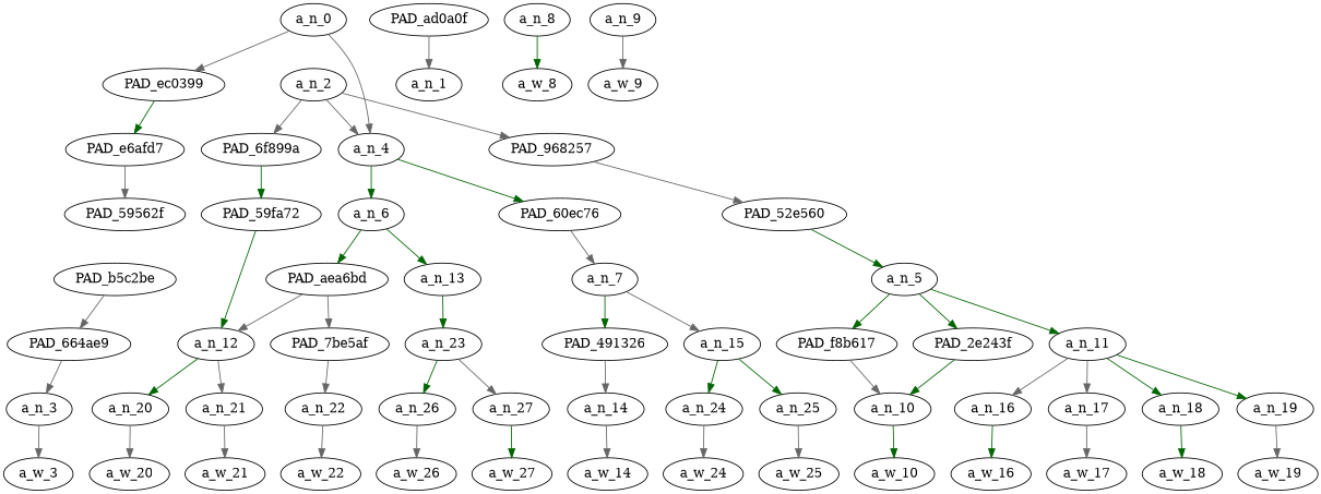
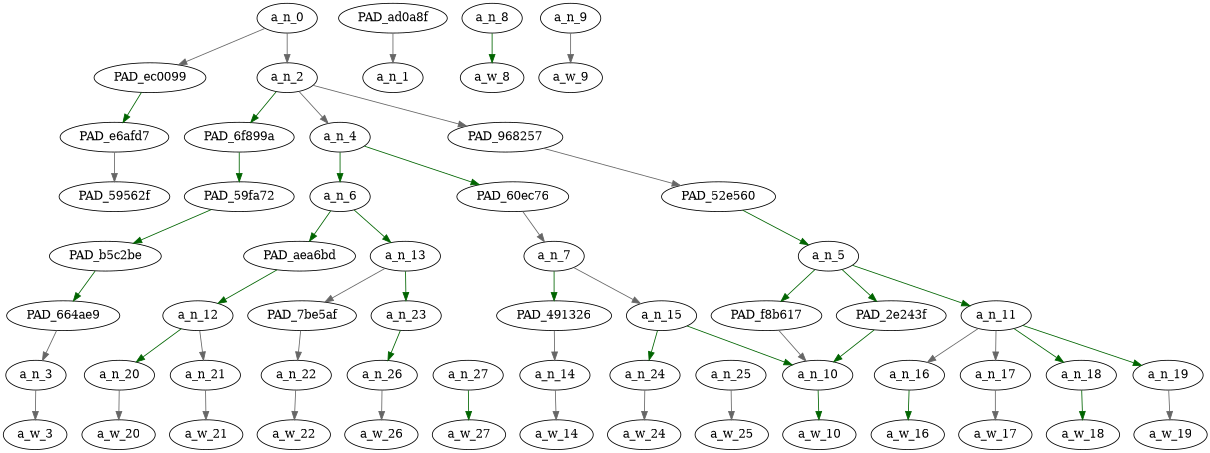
  strict digraph {
    node [div_dir=1 index=1 level=1 text_span="[1]" value=0.11688047]
    edge [color=gray40]
    a_n_0 [index=0 level=7 text_span="[0, 1, 2, 3, 4, 5, 6, 7, 8, 9, 10, 11, 12, 13, 14, 15, 16]" value=1.00000001]
-   PAD_ec0399 [index=0 level=6 text_span="[0]"]
+   PAD_ec0399 [index=0 level=6 text_span="[0]" label=PAD_ec0099]
    a_n_2 [level=6 text_span="[1, 2, 3, 4, 5, 6, 7, 8, 9, 10, 11, 12, 13, 14, 15, 16]" value=0.88190959]
    PAD_e6afd7 [index=0 level=5 text_span="[0]"]
    PAD_6f899a [level=5 value=0.03799146]
    a_n_4 [index=2 level=5 text_span="[2, 3, 4, 5, 6, 7, 8, 9]" value=0.56316848]
    PAD_968257 [div_dir=-1 index=3 level=5 text_span="[10, 11, 12, 13, 14, 15, 16]" value=0.27953525]
    PAD_59562f [index=0 level=4 text_span="[0]"]
    PAD_59fa72 [level=4 value=0.03799146]
    a_n_6 [index=2 level=4 text_span="[2, 3, 4, 5, 6]" value=0.36904474]
    PAD_60ec76 [index=3 level=4 text_span="[7, 8, 9]" value=0.19248368]
    PAD_52e560 [div_dir=-1 index=4 level=4 text_span="[10, 11, 12, 13, 14, 15, 16]" value=0.27953525]
-   PAD_ad0a8f [index=0 level=2 text_span="[0]" label=PAD_ad0a0f]
+   PAD_ad0a8f [index=0 level=2 text_span="[0]"]
    a_n_1 [index=0 text_span="[0]"]
    PAD_b5c2be [level=3 value=0.03799146]
    PAD_aea6bd [index=2 level=3 text_span="[2, 3]" value=0.06388148]
    a_n_13 [index=3 level=3 text_span="[4, 5, 6]" value=0.30357557]
    a_n_7 [index=4 level=3 text_span="[7, 8, 9]" value=0.19248368]
    a_n_5 [div_dir=-1 index=5 level=3 text_span="[10, 11, 12, 13, 14, 15, 16]" value=0.27953525]
    PAD_664ae9 [level=2 value=0.03799146]
    a_n_3 [value=0.03799146]
    a_w_3 [div_dir=0 level=0 value=terminated]
    a_n_12 [index=2 level=2 text_span="[2, 3]" value=0.06388148]
    PAD_7be5af [index=3 level=2 text_span="[4]" value=0.03663105]
    a_n_23 [index=4 level=2 text_span="[5, 6]" value=0.26510896]
    PAD_491326 [index=5 level=2 text_span="[7]" value=0.08556288]
    a_n_15 [index=6 level=2 text_span="[8, 9]" value=0.10626296]
    a_n_20 [index=2 text_span="[2]" value=0.02987226]
    a_n_21 [index=3 text_span="[3]" value=0.03387670]
    a_n_22 [index=4 text_span="[4]" value=0.03663105]
    a_n_26 [index=5 text_span="[5]" value=0.04977951]
    a_n_27 [index=6 text_span="[6]" value=0.21342097]
    a_w_20 [div_dir=0 index=2 level=0 text_span="[2]" value=the]
    a_w_21 [div_dir=0 index=3 level=0 text_span="[3]" value=contract]
    a_w_22 [div_dir=0 index=4 level=0 text_span="[4]" value=of]
    a_w_26 [div_dir=0 index=5 level=0 text_span="[5]" value=that]
    a_w_27 [div_dir=0 index=6 level=0 text_span="[6]" value=kike]
    a_n_14 [index=7 text_span="[7]" value=0.08556288]
    a_n_24 [index=8 text_span="[8]" value=0.04239213]
    a_n_25 [index=9 text_span="[9]" value=0.06363936]
    a_w_14 [div_dir=0 index=7 level=0 text_span="[7]" value=bitch]
    a_w_24 [div_dir=0 index=8 level=0 text_span="[8]" value=julia]
    a_w_25 [div_dir=0 index=9 level=0 text_span="[9]" value=ioffe]
    PAD_f8b617 [div_dir=-1 index=8 level=2 text_span="[11]" value=0.02525714]
    PAD_2e243f [div_dir=-1 index=9 level=2 text_span="[12]" value=0.02189292]
    a_n_11 [index=10 level=2 text_span="[13, 14, 15, 16]" value=0.20698488]
    a_n_10 [div_dir=-1 index=12 text_span="[12]" value=0.02189292]
    a_n_16 [div_dir=-1 index=13 text_span="[13]" value=0.02980633]
    a_n_17 [index=14 text_span="[14]" value=0.03269884]
    a_n_18 [index=15 text_span="[15]" value=0.03031062]
    a_n_19 [div_dir=-1 index=16 text_span="[16]" value=0.11413973]
    a_n_8 [index=10 text_span="[10]" value=0.02540020]
    a_w_8 [div_dir=0 index=10 level=0 text_span="[10]" value=early]
    a_n_9 [div_dir=-1 index=11 text_span="[11]" value=0.02525714]
    a_w_9 [div_dir=0 index=11 level=0 text_span="[11]" value=due]
    a_w_10 [div_dir=0 index=12 level=0 text_span="[12]" value=to]
    a_w_16 [div_dir=0 index=13 level=0 text_span="[13]" value=her]
    a_w_17 [div_dir=0 index=14 level=0 text_span="[14]" value=stupid]
    a_w_18 [div_dir=0 index=15 level=0 text_span="[15]" value=fucking]
    a_w_19 [div_dir=0 index=16 level=0 text_span="[16]" value=tweet]
    a_n_0 -> PAD_ec0399
-   a_n_0 -> a_n_4
+   a_n_0 -> a_n_2
    PAD_ec0399 -> PAD_e6afd7 [color=darkgreen]
-   a_n_2 -> PAD_6f899a
+   a_n_2 -> PAD_6f899a [color=darkgreen]
    a_n_2 -> a_n_4
    a_n_2 -> PAD_968257
    PAD_e6afd7 -> PAD_59562f
    PAD_6f899a -> PAD_59fa72 [color=darkgreen]
    a_n_4 -> a_n_6 [color=darkgreen]
    a_n_4 -> PAD_60ec76 [color=darkgreen]
    PAD_968257 -> PAD_52e560
-   PAD_59fa72 -> a_n_12 [color=darkgreen]
+   PAD_59fa72 -> PAD_b5c2be [color=darkgreen]
    a_n_6 -> PAD_aea6bd [color=darkgreen]
    a_n_6 -> a_n_13 [color=darkgreen]
    PAD_60ec76 -> a_n_7
    PAD_52e560 -> a_n_5 [color=darkgreen]
    PAD_ad0a8f -> a_n_1
-   PAD_b5c2be -> PAD_664ae9
-   PAD_aea6bd -> a_n_12
-   PAD_aea6bd -> PAD_7be5af
+   PAD_b5c2be -> PAD_664ae9 [color=darkgreen]
+   PAD_aea6bd -> a_n_12 [color=darkgreen]
+   a_n_13 -> PAD_7be5af
    a_n_13 -> a_n_23 [color=darkgreen]
    a_n_7 -> PAD_491326 [color=darkgreen]
    a_n_7 -> a_n_15
    a_n_5 -> PAD_f8b617 [color=darkgreen]
    a_n_5 -> PAD_2e243f [color=darkgreen]
    a_n_5 -> a_n_11 [color=darkgreen]
    PAD_664ae9 -> a_n_3
    a_n_3 -> a_w_3
    a_n_12 -> a_n_20 [color=darkgreen]
    a_n_12 -> a_n_21
    PAD_7be5af -> a_n_22
    a_n_23 -> a_n_26 [color=darkgreen]
-   a_n_23 -> a_n_27
    PAD_491326 -> a_n_14
    a_n_15 -> a_n_24 [color=darkgreen]
-   a_n_15 -> a_n_25 [color=darkgreen]
+   a_n_15 -> a_n_10 [color=darkgreen]
    a_n_20 -> a_w_20
    a_n_21 -> a_w_21
    a_n_22 -> a_w_22
    a_n_26 -> a_w_26
    a_n_27 -> a_w_27 [color=darkgreen]
    a_n_14 -> a_w_14
    a_n_24 -> a_w_24
    a_n_25 -> a_w_25
    PAD_f8b617 -> a_n_10
    PAD_2e243f -> a_n_10 [color=darkgreen]
    a_n_11 -> a_n_16
    a_n_11 -> a_n_17
    a_n_11 -> a_n_18 [color=darkgreen]
    a_n_11 -> a_n_19 [color=darkgreen]
    a_n_10 -> a_w_10 [color=darkgreen]
    a_n_16 -> a_w_16 [color=darkgreen]
    a_n_17 -> a_w_17
    a_n_18 -> a_w_18 [color=darkgreen]
    a_n_19 -> a_w_19
    a_n_8 -> a_w_8 [color=darkgreen]
    a_n_9 -> a_w_9
  }
